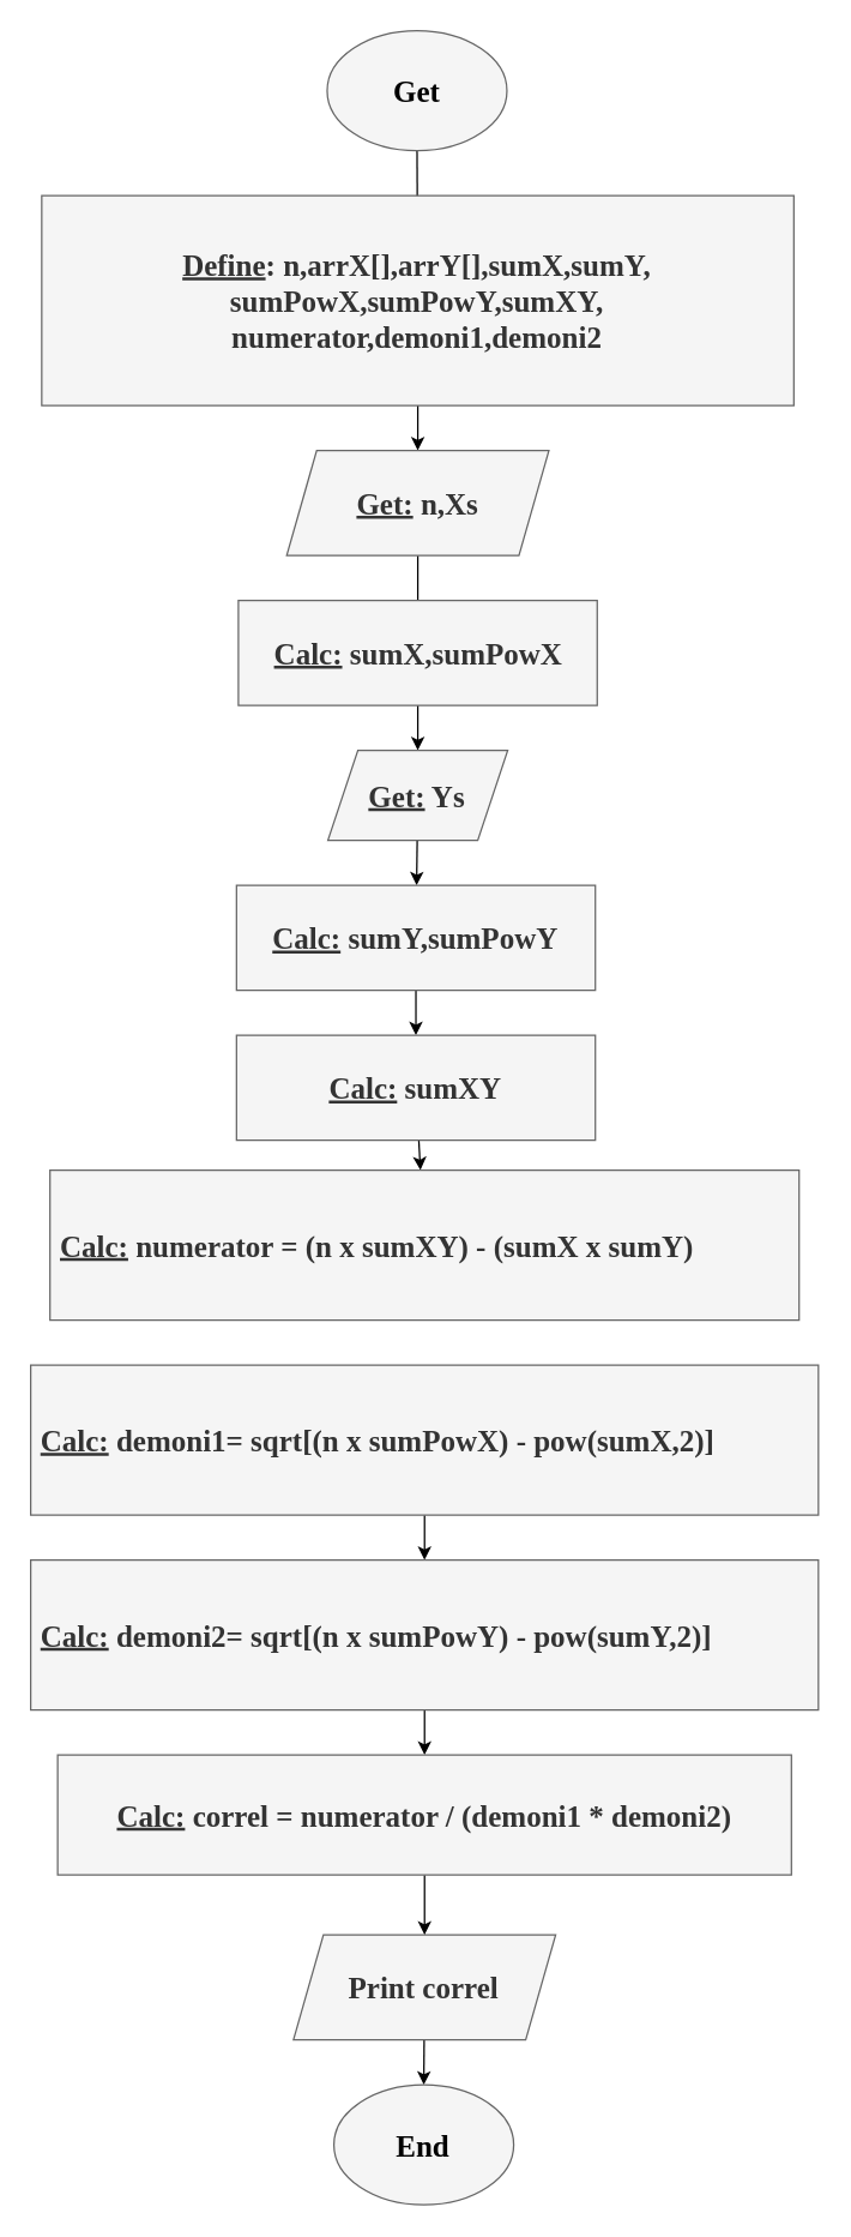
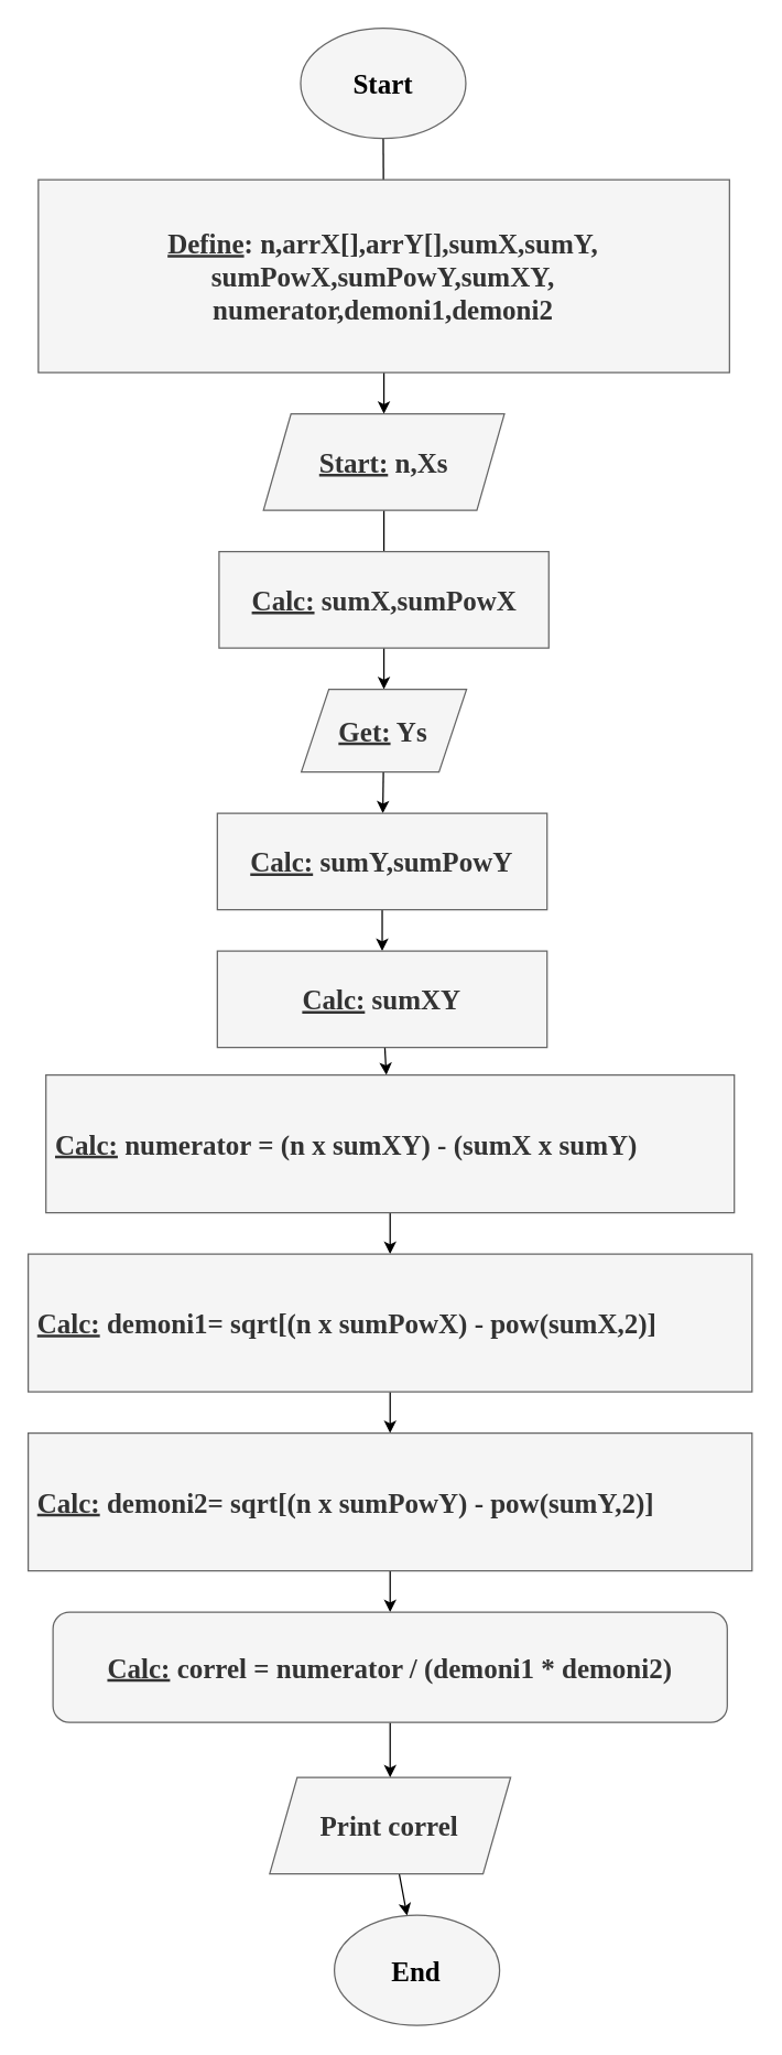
  <mxCell id="0" />
  <mxCell id="1" parent="0" />
  <mxCell id="2" value="" style="edgeStyle=none;html=1;fontFamily=Comic Sans MS;fontSize=20;fontColor=#000000;" parent="1" source="3" target="5" edge="1"><mxGeometry relative="1" as="geometry" /></mxCell>
- <mxCell id="3" value="&lt;font style=&quot;font-size: 20px;&quot; color=&quot;#000000&quot;&gt;Get&lt;/font&gt;" style="ellipse;whiteSpace=wrap;html=1;labelBackgroundColor=none;labelBorderColor=none;fontFamily=Comic Sans MS;fillColor=#f5f5f5;strokeColor=#666666;fontColor=#333333;fontSize=20;fontStyle=1" parent="1" vertex="1"><mxGeometry x="217.87" y="20" width="120" height="80" as="geometry" /></mxCell>
+ <mxCell id="3" value="&lt;font style=&quot;font-size: 20px;&quot; color=&quot;#000000&quot;&gt;Start&lt;/font&gt;" style="ellipse;whiteSpace=wrap;html=1;labelBackgroundColor=none;labelBorderColor=none;fontFamily=Comic Sans MS;fillColor=#f5f5f5;strokeColor=#666666;fontColor=#333333;fontSize=20;fontStyle=1" parent="1" vertex="1"><mxGeometry x="217.87" y="20" width="120" height="80" as="geometry" /></mxCell>
  <mxCell id="4" value="" style="edgeStyle=none;html=1;" edge="1" parent="1" source="5" target="10"><mxGeometry relative="1" as="geometry" /></mxCell>
  <mxCell id="5" value="&lt;u&gt;Define&lt;/u&gt;: n,arrX[],arrY[],sumX,sumY,&lt;br&gt;sumPowX,sumPowY,sumXY,&lt;br&gt;numerator,demoni1,demoni2" style="shape=Rectangle;perimeter=RectanglePerimeter;whiteSpace=wrap;html=1;fixedSize=1;labelBackgroundColor=none;labelBorderColor=none;fontFamily=Comic Sans MS;fontSize=20;fontColor=#333333;fillColor=#f5f5f5;strokeColor=#666666;fontStyle=1" parent="1" vertex="1"><mxGeometry x="27.37" y="130" width="502" height="140" as="geometry" /></mxCell>
  <mxCell id="6" value="" style="edgeStyle=none;html=1;fontFamily=Comic Sans MS;fontSize=20;fontColor=#000000;" parent="1" source="7" target="8" edge="1"><mxGeometry relative="1" as="geometry" /></mxCell>
  <mxCell id="7" value="Print correl" style="shape=parallelogram;perimeter=parallelogramPerimeter;whiteSpace=wrap;html=1;fixedSize=1;labelBackgroundColor=none;labelBorderColor=none;fontFamily=Comic Sans MS;fontSize=20;fontColor=#333333;fillColor=#f5f5f5;strokeColor=#666666;fontStyle=1" parent="1" vertex="1"><mxGeometry x="195.38" y="1290" width="175" height="70" as="geometry" /></mxCell>
- <mxCell id="8" value="&lt;font style=&quot;font-size: 20px;&quot; color=&quot;#000000&quot;&gt;End&lt;/font&gt;" style="ellipse;whiteSpace=wrap;html=1;labelBackgroundColor=none;labelBorderColor=none;fontFamily=Comic Sans MS;fillColor=#f5f5f5;strokeColor=#666666;fontColor=#333333;fontSize=20;fontStyle=1" parent="1" vertex="1"><mxGeometry x="222.38" y="1390" width="120" height="80" as="geometry" /></mxCell>
+ <mxCell id="8" value="&lt;font style=&quot;font-size: 20px;&quot; color=&quot;#000000&quot;&gt;End&lt;/font&gt;" style="ellipse;whiteSpace=wrap;html=1;labelBackgroundColor=none;labelBorderColor=none;fontFamily=Comic Sans MS;fillColor=#f5f5f5;strokeColor=#666666;fontColor=#333333;fontSize=20;fontStyle=1" parent="1" vertex="1"><mxGeometry x="242.38" y="1390" width="120" height="80" as="geometry" /></mxCell>
  <mxCell id="9" value="" style="edgeStyle=none;html=1;endArrow=none;" edge="1" parent="1" source="10" target="12"><mxGeometry relative="1" as="geometry" /></mxCell>
- <mxCell id="10" value="&lt;u&gt;Get:&lt;/u&gt; n&lt;u&gt;,&lt;/u&gt;Xs" style="shape=parallelogram;perimeter=parallelogramPerimeter;whiteSpace=wrap;html=1;fixedSize=1;labelBackgroundColor=none;labelBorderColor=none;fontFamily=Comic Sans MS;fontSize=20;fontColor=#333333;fillColor=#f5f5f5;strokeColor=#666666;fontStyle=1" vertex="1" parent="1"><mxGeometry x="190.87" y="300" width="175" height="70" as="geometry" /></mxCell>
+ <mxCell id="10" value="&lt;u&gt;Start:&lt;/u&gt; n&lt;u&gt;,&lt;/u&gt;Xs" style="shape=parallelogram;perimeter=parallelogramPerimeter;whiteSpace=wrap;html=1;fixedSize=1;labelBackgroundColor=none;labelBorderColor=none;fontFamily=Comic Sans MS;fontSize=20;fontColor=#333333;fillColor=#f5f5f5;strokeColor=#666666;fontStyle=1" vertex="1" parent="1"><mxGeometry x="190.87" y="300" width="175" height="70" as="geometry" /></mxCell>
  <mxCell id="11" value="" style="edgeStyle=none;html=1;" edge="1" parent="1" source="12" target="14"><mxGeometry relative="1" as="geometry" /></mxCell>
  <mxCell id="12" value="&lt;u&gt;Calc:&lt;/u&gt; sumX,sumPowX" style="rounded=0;whiteSpace=wrap;html=1;labelBackgroundColor=none;labelBorderColor=none;fontFamily=Comic Sans MS;fontSize=20;fontColor=#333333;fillColor=#f5f5f5;strokeColor=#666666;fontStyle=1" vertex="1" parent="1"><mxGeometry x="158.62" y="400" width="239.5" height="70" as="geometry" /></mxCell>
  <mxCell id="13" value="" style="edgeStyle=none;html=1;" edge="1" parent="1" source="14" target="16"><mxGeometry relative="1" as="geometry" /></mxCell>
  <mxCell id="14" value="&lt;u&gt;Get:&lt;/u&gt; Ys" style="shape=parallelogram;perimeter=parallelogramPerimeter;whiteSpace=wrap;html=1;fixedSize=1;fontSize=20;fontFamily=Comic Sans MS;fillColor=#f5f5f5;strokeColor=#666666;fontColor=#333333;rounded=0;labelBackgroundColor=none;labelBorderColor=none;fontStyle=1;" vertex="1" parent="1"><mxGeometry x="218.37" y="500" width="120" height="60" as="geometry" /></mxCell>
  <mxCell id="15" value="" style="edgeStyle=none;html=1;" edge="1" parent="1" source="16" target="18"><mxGeometry relative="1" as="geometry" /></mxCell>
  <mxCell id="16" value="&lt;u&gt;Calc:&lt;/u&gt; sumY,sumPowY" style="rounded=0;whiteSpace=wrap;html=1;labelBackgroundColor=none;labelBorderColor=none;fontFamily=Comic Sans MS;fontSize=20;fontColor=#333333;fillColor=#f5f5f5;strokeColor=#666666;fontStyle=1" vertex="1" parent="1"><mxGeometry x="157.37" y="590" width="239.5" height="70" as="geometry" /></mxCell>
  <mxCell id="17" value="" style="edgeStyle=none;html=1;" edge="1" parent="1" source="18" target="20"><mxGeometry relative="1" as="geometry" /></mxCell>
  <mxCell id="18" value="&lt;u&gt;Calc:&lt;/u&gt; sumXY" style="rounded=0;whiteSpace=wrap;html=1;labelBackgroundColor=none;labelBorderColor=none;fontFamily=Comic Sans MS;fontSize=20;fontColor=#333333;fillColor=#f5f5f5;strokeColor=#666666;fontStyle=1" vertex="1" parent="1"><mxGeometry x="157.37" y="690" width="239.5" height="70" as="geometry" /></mxCell>
+ <mxCell id="19" value="" style="edgeStyle=none;html=1;" edge="1" parent="1" source="20" target="22"><mxGeometry relative="1" as="geometry" /></mxCell>
  <mxCell id="20" value="&amp;nbsp;&lt;u&gt;Calc:&lt;/u&gt;&amp;nbsp;numerator = (n x sumXY) - (sumX x sumY)" style="rounded=0;whiteSpace=wrap;html=1;labelBackgroundColor=none;labelBorderColor=none;fontFamily=Comic Sans MS;fontSize=20;fontColor=#333333;fillColor=#f5f5f5;strokeColor=#666666;fontStyle=1;align=left;" vertex="1" parent="1"><mxGeometry x="32.87" y="780" width="500" height="100" as="geometry" /></mxCell>
  <mxCell id="21" value="" style="edgeStyle=none;html=1;" edge="1" parent="1" source="22" target="24"><mxGeometry relative="1" as="geometry" /></mxCell>
  <mxCell id="22" value="&amp;nbsp;&lt;u&gt;Calc:&lt;/u&gt;&amp;nbsp;demoni1= sqrt[(n x sumPowX) - pow(sumX,2)]" style="rounded=0;whiteSpace=wrap;html=1;labelBackgroundColor=none;labelBorderColor=none;fontFamily=Comic Sans MS;fontSize=20;fontColor=#333333;fillColor=#f5f5f5;strokeColor=#666666;fontStyle=1;align=left;" vertex="1" parent="1"><mxGeometry x="20" y="910" width="525.75" height="100" as="geometry" /></mxCell>
  <mxCell id="23" value="" style="edgeStyle=none;html=1;" edge="1" parent="1" source="24" target="26"><mxGeometry relative="1" as="geometry" /></mxCell>
  <mxCell id="24" value="&amp;nbsp;&lt;u&gt;Calc:&lt;/u&gt;&amp;nbsp;demoni2= sqrt[(n x sumPowY) - pow(sumY,2)]" style="rounded=0;whiteSpace=wrap;html=1;labelBackgroundColor=none;labelBorderColor=none;fontFamily=Comic Sans MS;fontSize=20;fontColor=#333333;fillColor=#f5f5f5;strokeColor=#666666;fontStyle=1;align=left;" vertex="1" parent="1"><mxGeometry x="20" y="1040" width="525.75" height="100" as="geometry" /></mxCell>
  <mxCell id="25" value="" style="edgeStyle=none;html=1;" edge="1" parent="1" source="26" target="7"><mxGeometry relative="1" as="geometry" /></mxCell>
- <mxCell id="26" value="&lt;u&gt;Calc:&lt;/u&gt;&amp;nbsp;correl = numerator / (demoni1 * demoni2)" style="rounded=0;whiteSpace=wrap;html=1;labelBackgroundColor=none;labelBorderColor=none;fontFamily=Comic Sans MS;fontSize=20;fontColor=#333333;fillColor=#f5f5f5;strokeColor=#666666;fontStyle=1" vertex="1" parent="1"><mxGeometry x="38" y="1170" width="489.75" height="80" as="geometry" /></mxCell>
+ <mxCell id="26" value="&lt;u&gt;Calc:&lt;/u&gt;&amp;nbsp;correl = numerator / (demoni1 * demoni2)" style="whiteSpace=wrap;html=1;labelBackgroundColor=none;labelBorderColor=none;fontFamily=Comic Sans MS;fontSize=20;fontColor=#333333;fillColor=#f5f5f5;strokeColor=#666666;fontStyle=1;rounded=1;" vertex="1" parent="1"><mxGeometry x="38" y="1170" width="489.75" height="80" as="geometry" /></mxCell>
